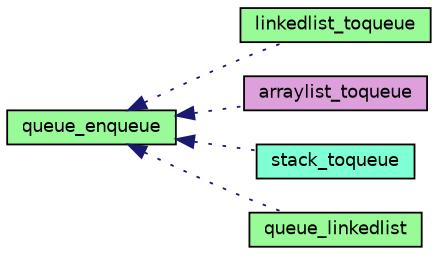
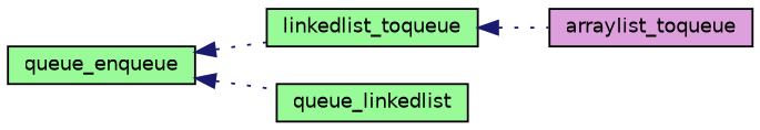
  digraph {
    rankdir=LR
    node [color=black fillcolor=palegreen fontname=Helvetica fontsize=10 shape=record style=filled]
    edge [color=midnightblue dir=back fontname=Helvetica fontsize=10 labelfontname=Helvetica labelfontsize=10 style=dotted]
    n1 [fontcolor=black height=0.2 label=queue_enqueue width=0.4]
    n2 [height=0.2 label=linkedlist_toqueue width=0.4]
    n3 [fillcolor=plum height=0.2 label=arraylist_toqueue width=0.4]
-   n4 [fillcolor=aquamarine height=0.2 label=stack_toqueue width=0.4]
    n5 [height=0.2 label=queue_linkedlist width=0.4]
    n1 -> n2
-   n1 -> n3
-   n1 -> n4
+   n2 -> n3
    n1 -> n5
  }
